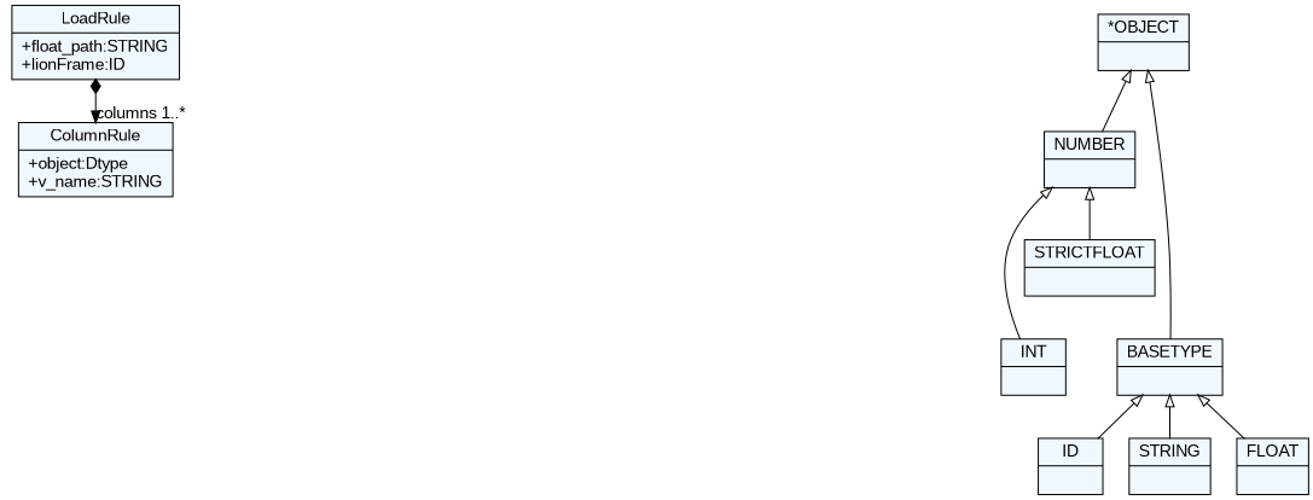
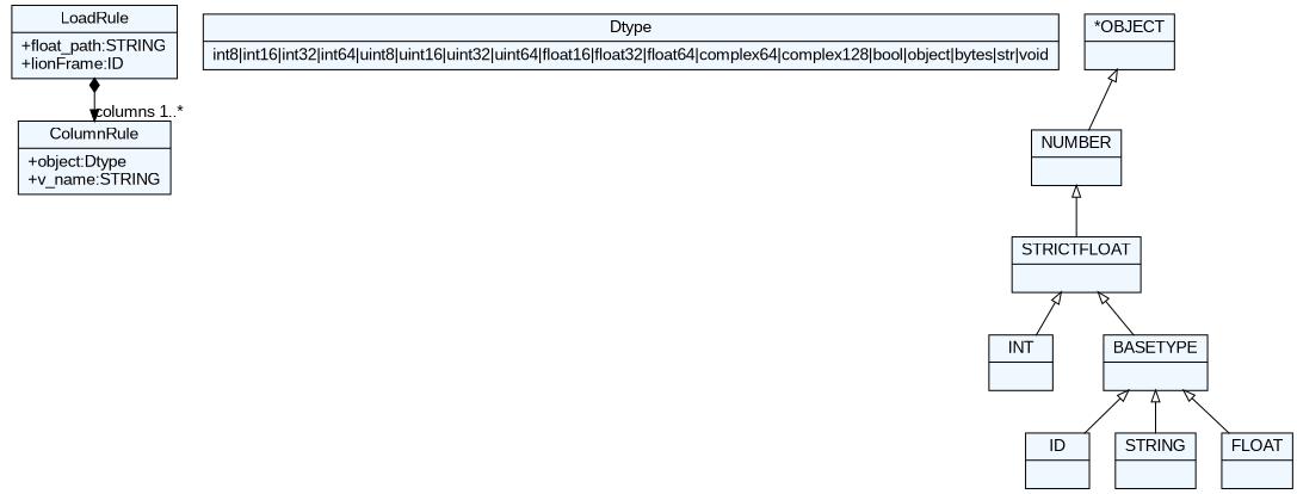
  digraph {
    fontname="Liberation Sans"
    fontsize=8
    nodesep=0.3
    node [fillcolor=aliceblue fontname="Liberation Sans" shape=record style=filled]
    edge [arrowtail=empty dir=back fontname="Liberation Sans"]
    n1 [label="{LoadRule|+float_path:STRING\l+lionFrame:ID\l}"]
    n2 [label="{ColumnRule|+object:Dtype\l+v_name:STRING\l}"]
+   n3 [label="{Dtype|int8\|int16\|int32\|int64\|uint8\|uint16\|uint32\|uint64\|float16\|float32\|float64\|complex64\|complex128\|bool\|object\|bytes\|str\|void}"]
    n4 [label="{ID|}"]
    n5 [label="{STRING|}"]
    n6 [label="{INT|}"]
    n7 [label="{FLOAT|}"]
    n8 [label="{STRICTFLOAT|}"]
    n9 [label="{NUMBER|}"]
    n10 [label="{BASETYPE|}"]
    n11 [label="{*OBJECT|}"]
    n1 -> n2 [arrowtail=diamond dir=both headlabel="columns 1..*"]
-   n9 -> n6
+   n8 -> n6
    n9 -> n8
    n10 -> n4
    n10 -> n5
    n10 -> n7
    n11 -> n9
-   n11 -> n10
+   n8 -> n10
  }
